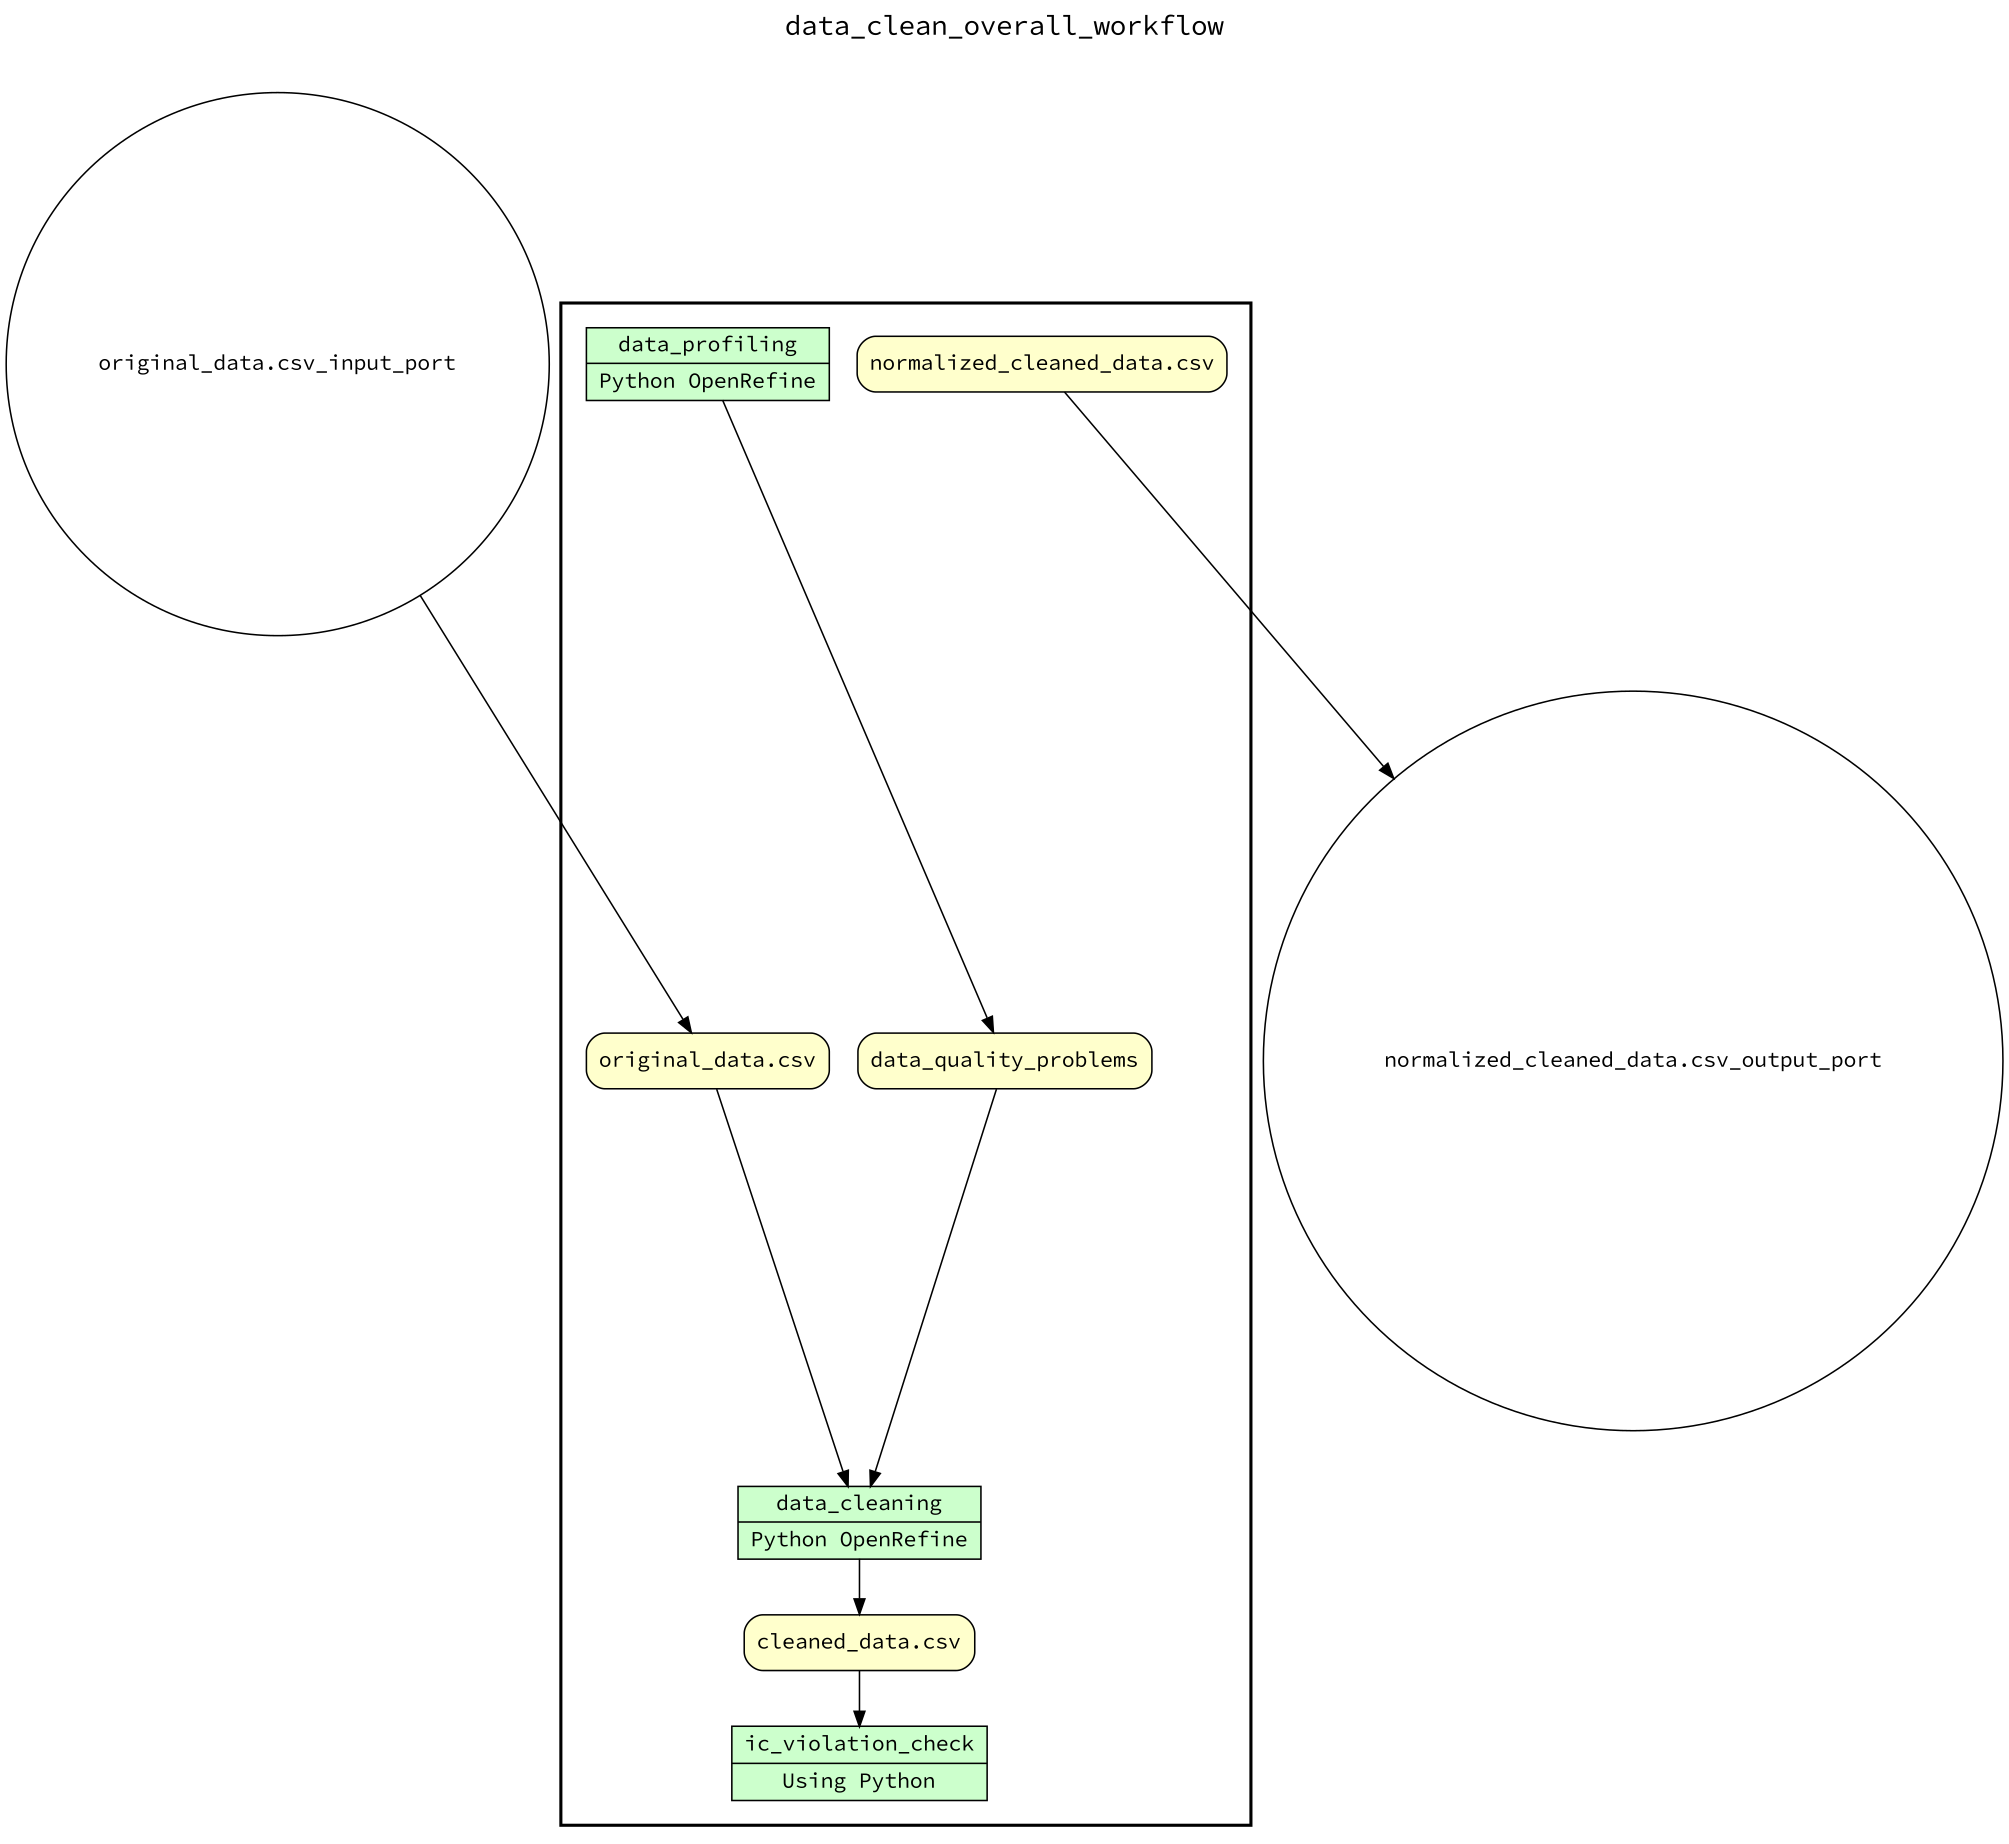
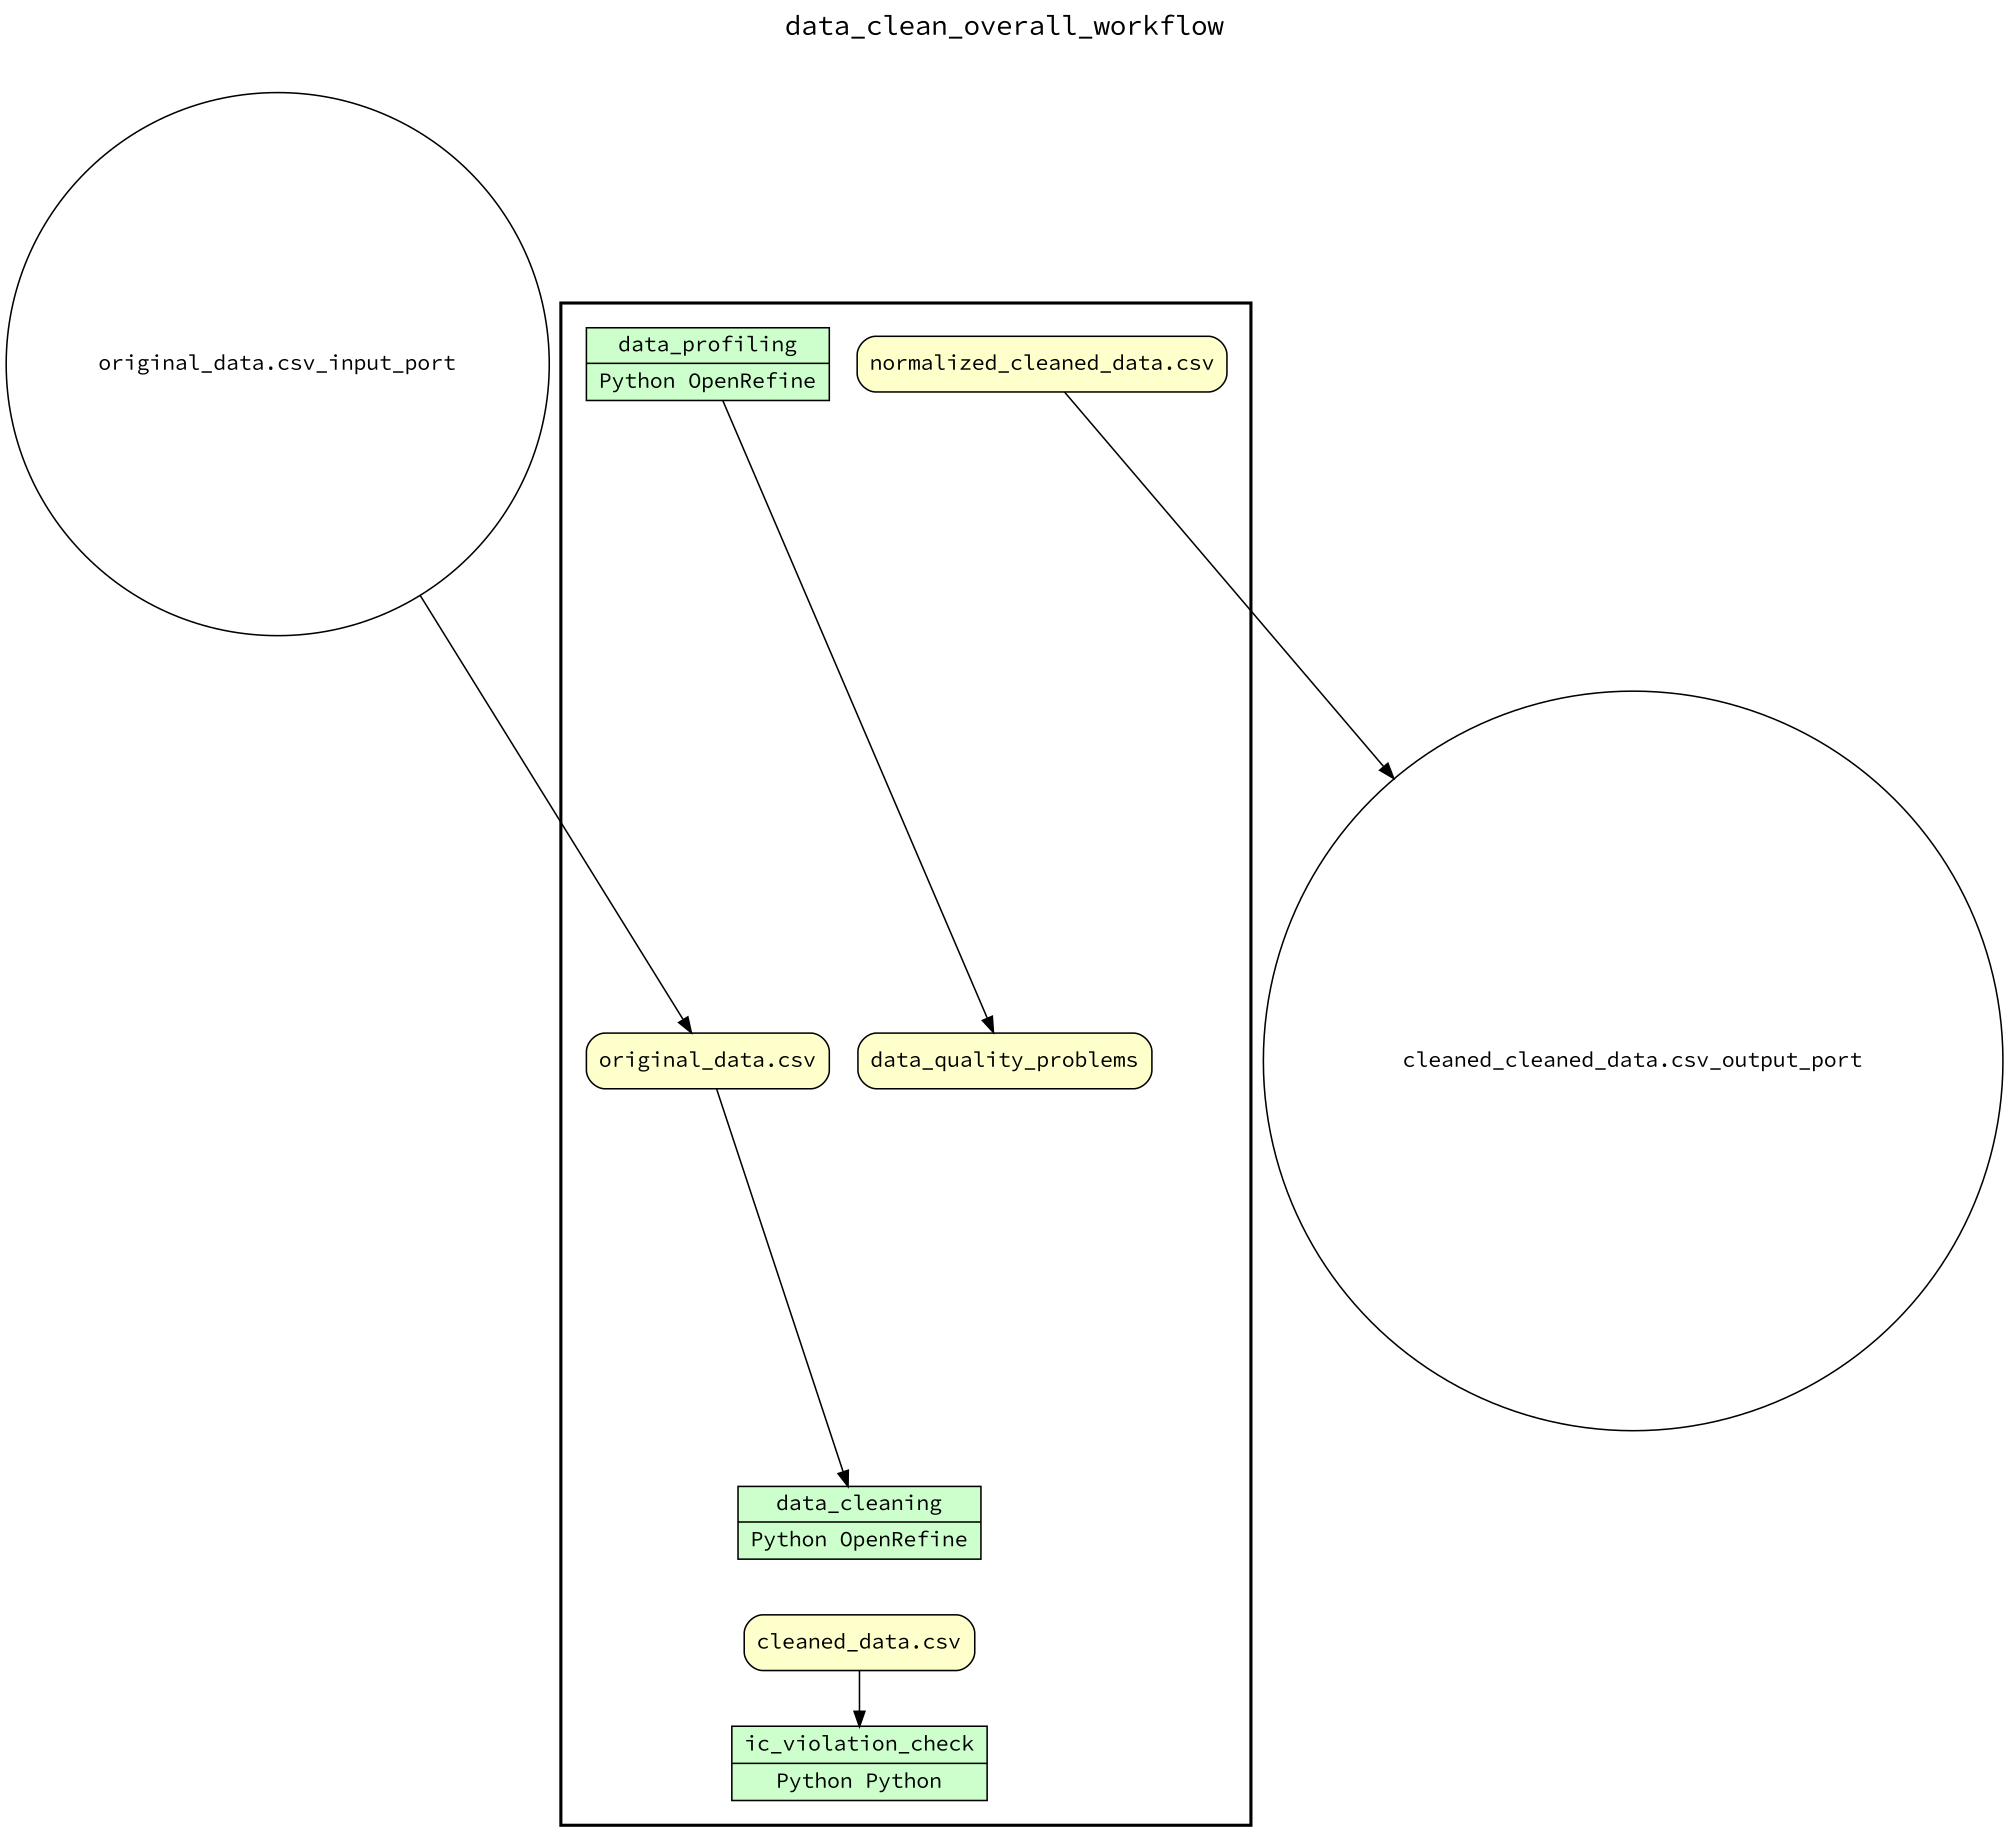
  digraph {
    fontname="Source Code Pro"
    fontsize=18
    label=data_clean_overall_workflow
    labelloc=t
    rankdir=TB
    node [fillcolor="#FFFFCC" fontname="Source Code Pro" peripheries=1 shape=box style="rounded,filled"]
    edge [fontname="Source Code Pro"]
    n1 [fillcolor="#CCFFCC" label="{<f0> data_profiling |<f1> Python OpenRefine}" rankdir=LR shape=record style=filled]
    data_quality_problems
    n3 [fillcolor="#CCFFCC" label="{<f0> data_cleaning |<f1> Python OpenRefine}" rankdir=LR shape=record style=filled]
    "cleaned_data.csv"
-   n5 [fillcolor="#CCFFCC" label="{<f0> ic_violation_check |<f1> Using Python}" rankdir=LR shape=record style=filled]
+   n5 [fillcolor="#CCFFCC" label="{<f0> ic_violation_check |<f1> Python Python}" rankdir=LR shape=record style=filled]
    "normalized_cleaned_data.csv"
    "original_data.csv"
-   "normalized_cleaned_data.csv_output_port" [fillcolor="#FFFFFF" shape=circle width=0.2]
+   "normalized_cleaned_data.csv_output_port" [fillcolor="#FFFFFF" shape=circle width=0.2 label="cleaned_cleaned_data.csv_output_port"]
    "original_data.csv_input_port" [fillcolor="#FFFFFF" shape=circle width=0.2]
    subgraph cluster_1 {
      color=black
      label=""
      penwidth=2
      subgraph cluster_2 {
        color=black
        label=""
        penwidth=0
        n1
        data_quality_problems
        n3
        "cleaned_data.csv"
        n5
        "normalized_cleaned_data.csv"
        "original_data.csv"
      }
    }
    n1 -> data_quality_problems
-   data_quality_problems -> n3
-   n3 -> "cleaned_data.csv"
    "cleaned_data.csv" -> n5
    "normalized_cleaned_data.csv" -> "normalized_cleaned_data.csv_output_port"
    "original_data.csv" -> n3
    "original_data.csv_input_port" -> "original_data.csv"
  }
